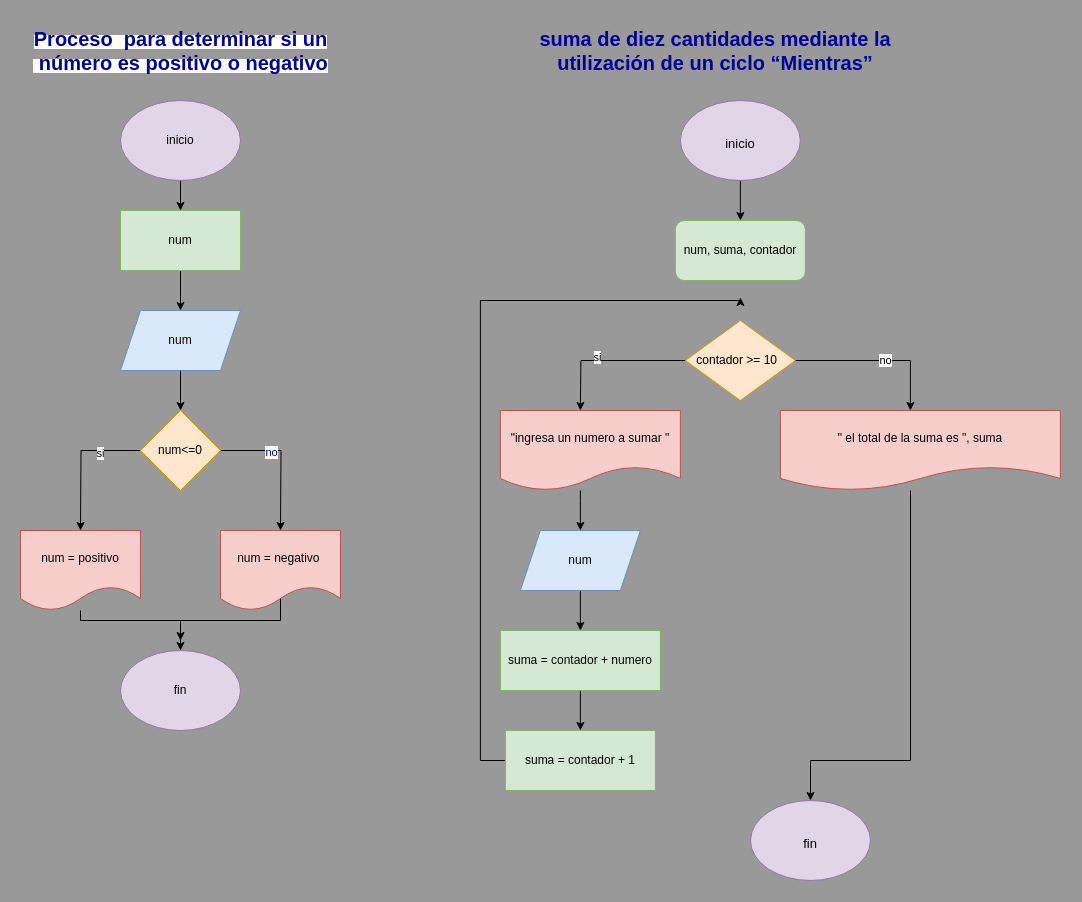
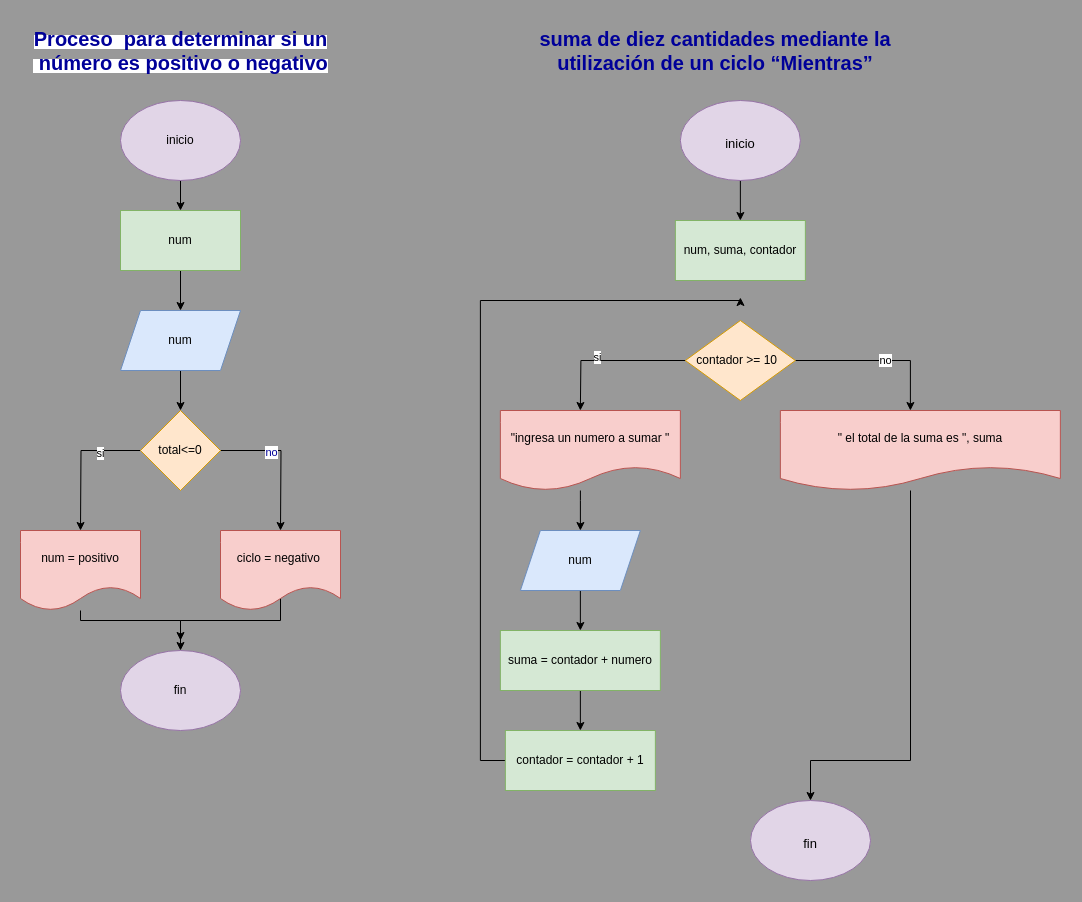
  <mxCell id="0" />
  <mxCell id="1" parent="0" />
  <mxCell id="2" value="" style="edgeStyle=orthogonalEdgeStyle;rounded=0;orthogonalLoop=1;jettySize=auto;html=1;" parent="1" source="3" target="5" edge="1"><mxGeometry relative="1" as="geometry" /></mxCell>
  <mxCell id="3" value="inicio" style="ellipse;whiteSpace=wrap;html=1;fillColor=#e1d5e7;strokeColor=#9673a6;" parent="1" vertex="1"><mxGeometry x="120" y="100" width="120" height="80" as="geometry" /></mxCell>
  <mxCell id="4" value="" style="edgeStyle=orthogonalEdgeStyle;rounded=0;orthogonalLoop=1;jettySize=auto;html=1;" parent="1" source="5" target="12" edge="1"><mxGeometry relative="1" as="geometry" /></mxCell>
  <mxCell id="5" value="num" style="rounded=0;whiteSpace=wrap;html=1;fillColor=#d5e8d4;strokeColor=#82b366;" parent="1" vertex="1"><mxGeometry x="120" y="210" width="120" height="60" as="geometry" /></mxCell>
  <mxCell id="6" style="edgeStyle=orthogonalEdgeStyle;rounded=0;orthogonalLoop=1;jettySize=auto;html=1;" parent="1" source="10" edge="1"><mxGeometry relative="1" as="geometry"><mxPoint x="80" y="530" as="targetPoint" /></mxGeometry></mxCell>
  <mxCell id="7" value="si" style="edgeLabel;html=1;align=center;verticalAlign=middle;resizable=0;points=[];" parent="6" vertex="1" connectable="0"><mxGeometry x="-0.414" y="2" relative="1" as="geometry"><mxPoint as="offset" /></mxGeometry></mxCell>
  <mxCell id="8" style="edgeStyle=orthogonalEdgeStyle;rounded=0;orthogonalLoop=1;jettySize=auto;html=1;" parent="1" source="10" edge="1"><mxGeometry relative="1" as="geometry"><mxPoint x="280" y="530" as="targetPoint" /></mxGeometry></mxCell>
  <mxCell id="9" value="no" style="edgeLabel;html=1;align=center;verticalAlign=middle;resizable=0;points=[];fontColor=#000099;" parent="8" vertex="1" connectable="0"><mxGeometry x="-0.286" y="-1" relative="1" as="geometry"><mxPoint as="offset" /></mxGeometry></mxCell>
- <mxCell id="10" value="num&amp;lt;=0" style="rhombus;whiteSpace=wrap;html=1;fillColor=#ffe6cc;strokeColor=#d79b00;" parent="1" vertex="1"><mxGeometry x="140" y="410" width="80" height="80" as="geometry" /></mxCell>
+ <mxCell id="10" value="total&amp;lt;=0" style="rhombus;whiteSpace=wrap;html=1;fillColor=#ffe6cc;strokeColor=#d79b00;" parent="1" vertex="1"><mxGeometry x="140" y="410" width="80" height="80" as="geometry" /></mxCell>
  <mxCell id="11" value="" style="edgeStyle=orthogonalEdgeStyle;rounded=0;orthogonalLoop=1;jettySize=auto;html=1;" parent="1" source="12" target="10" edge="1"><mxGeometry relative="1" as="geometry" /></mxCell>
  <mxCell id="12" value="num" style="shape=parallelogram;perimeter=parallelogramPerimeter;whiteSpace=wrap;html=1;fixedSize=1;fillColor=#dae8fc;strokeColor=#6c8ebf;" parent="1" vertex="1"><mxGeometry x="120" y="310" width="120" height="60" as="geometry" /></mxCell>
  <mxCell id="13" style="edgeStyle=orthogonalEdgeStyle;rounded=0;orthogonalLoop=1;jettySize=auto;html=1;entryX=0.5;entryY=0;entryDx=0;entryDy=0;" parent="1" target="14" edge="1"><mxGeometry relative="1" as="geometry"><mxPoint x="280" y="590" as="sourcePoint" /><Array as="points"><mxPoint x="280" y="620" /><mxPoint x="180" y="620" /></Array></mxGeometry></mxCell>
  <mxCell id="14" value="fin" style="ellipse;whiteSpace=wrap;html=1;fillColor=#e1d5e7;strokeColor=#9673a6;" parent="1" vertex="1"><mxGeometry x="120" y="650" width="120" height="80" as="geometry" /></mxCell>
  <mxCell id="15" style="edgeStyle=orthogonalEdgeStyle;rounded=0;orthogonalLoop=1;jettySize=auto;html=1;" parent="1" source="16" edge="1"><mxGeometry relative="1" as="geometry"><mxPoint x="180" y="640" as="targetPoint" /><Array as="points"><mxPoint x="80" y="620" /><mxPoint x="180" y="620" /></Array></mxGeometry></mxCell>
  <mxCell id="16" value="num = positivo" style="shape=document;whiteSpace=wrap;html=1;boundedLbl=1;fillColor=#f8cecc;strokeColor=#b85450;" parent="1" vertex="1"><mxGeometry x="20" y="530" width="120" height="80" as="geometry" /></mxCell>
- <mxCell id="17" value="num = negativo&amp;nbsp;" style="shape=document;whiteSpace=wrap;html=1;boundedLbl=1;fillColor=#f8cecc;strokeColor=#b85450;" parent="1" vertex="1"><mxGeometry x="220" y="530" width="120" height="80" as="geometry" /></mxCell>
+ <mxCell id="17" value="ciclo = negativo&amp;nbsp;" style="shape=document;whiteSpace=wrap;html=1;boundedLbl=1;fillColor=#f8cecc;strokeColor=#b85450;" parent="1" vertex="1"><mxGeometry x="220" y="530" width="120" height="80" as="geometry" /></mxCell>
  <mxCell id="18" value="&lt;span style=&quot;font-family: &amp;quot;Century Gothic&amp;quot;, Arial, Helvetica, sans-serif; text-align: left; background-color: rgb(255, 255, 255);&quot;&gt;&lt;font color=&quot;#000099&quot; style=&quot;font-size: 20px;&quot;&gt;&lt;b style=&quot;&quot;&gt;Proceso&amp;nbsp; para determinar si un&lt;br&gt;&amp;nbsp;número es positivo o negativo&lt;/b&gt;&lt;/font&gt;&lt;/span&gt;" style="text;html=1;align=center;verticalAlign=middle;resizable=0;points=[];autosize=1;strokeColor=none;fillColor=none;" parent="1" vertex="1"><mxGeometry x="20" y="20" width="320" height="60" as="geometry" /></mxCell>
  <mxCell id="19" value="" style="edgeStyle=orthogonalEdgeStyle;rounded=0;orthogonalLoop=1;jettySize=auto;html=1;fontColor=#000099;" parent="1" source="20" target="21" edge="1"><mxGeometry relative="1" as="geometry" /></mxCell>
  <mxCell id="20" value="&lt;font style=&quot;font-size: 13px;&quot;&gt;inicio&lt;/font&gt;" style="ellipse;whiteSpace=wrap;html=1;fontSize=20;fillColor=#e1d5e7;strokeColor=#9673a6;" parent="1" vertex="1"><mxGeometry x="679.86" y="100" width="120" height="80" as="geometry" /></mxCell>
- <mxCell id="21" value="num, suma, contador" style="whiteSpace=wrap;html=1;fillColor=#d5e8d4;strokeColor=#82b366;rounded=1;" parent="1" vertex="1"><mxGeometry x="674.86" y="220" width="130" height="60" as="geometry" /></mxCell>
+ <mxCell id="21" value="num, suma, contador" style="rounded=0;whiteSpace=wrap;html=1;fillColor=#d5e8d4;strokeColor=#82b366;" parent="1" vertex="1"><mxGeometry x="674.86" y="220" width="130" height="60" as="geometry" /></mxCell>
  <mxCell id="22" style="edgeStyle=orthogonalEdgeStyle;rounded=0;orthogonalLoop=1;jettySize=auto;html=1;fontColor=#000000;" parent="1" source="26" edge="1"><mxGeometry relative="1" as="geometry"><mxPoint x="579.86" y="410" as="targetPoint" /></mxGeometry></mxCell>
  <mxCell id="23" value="si" style="edgeLabel;html=1;align=center;verticalAlign=middle;resizable=0;points=[];fontColor=#000000;" parent="22" vertex="1" connectable="0"><mxGeometry x="0.136" y="-4" relative="1" as="geometry"><mxPoint as="offset" /></mxGeometry></mxCell>
  <mxCell id="24" style="edgeStyle=orthogonalEdgeStyle;rounded=0;orthogonalLoop=1;jettySize=auto;html=1;fontColor=#000000;" parent="1" source="26" target="36" edge="1"><mxGeometry relative="1" as="geometry"><Array as="points"><mxPoint x="909.86" y="360" /></Array></mxGeometry></mxCell>
  <mxCell id="25" value="no" style="edgeLabel;html=1;align=center;verticalAlign=middle;resizable=0;points=[];fontColor=#000000;" parent="24" vertex="1" connectable="0"><mxGeometry x="0.091" y="1" relative="1" as="geometry"><mxPoint as="offset" /></mxGeometry></mxCell>
  <mxCell id="26" value="contador&amp;nbsp;&amp;gt;= 10&amp;nbsp;&amp;nbsp;" style="rhombus;whiteSpace=wrap;html=1;fillColor=#ffe6cc;strokeColor=#d79b00;" parent="1" vertex="1"><mxGeometry x="684.86" y="320" width="110" height="80" as="geometry" /></mxCell>
  <mxCell id="27" value="" style="edgeStyle=orthogonalEdgeStyle;rounded=0;orthogonalLoop=1;jettySize=auto;html=1;fontColor=#000000;" parent="1" source="28" target="30" edge="1"><mxGeometry relative="1" as="geometry"><Array as="points"><mxPoint x="579.86" y="500" /><mxPoint x="579.86" y="500" /></Array></mxGeometry></mxCell>
  <mxCell id="28" value="&lt;font color=&quot;#000000&quot;&gt;&quot;ingresa un numero a sumar &quot;&lt;/font&gt;" style="shape=document;whiteSpace=wrap;html=1;boundedLbl=1;fillColor=#f8cecc;strokeColor=#b85450;" parent="1" vertex="1"><mxGeometry x="499.86" y="410" width="180" height="80" as="geometry" /></mxCell>
  <mxCell id="29" value="" style="edgeStyle=orthogonalEdgeStyle;rounded=0;orthogonalLoop=1;jettySize=auto;html=1;fontColor=#000000;" parent="1" source="30" target="32" edge="1"><mxGeometry relative="1" as="geometry" /></mxCell>
  <mxCell id="30" value="num" style="shape=parallelogram;perimeter=parallelogramPerimeter;whiteSpace=wrap;html=1;fixedSize=1;fillColor=#dae8fc;strokeColor=#6c8ebf;" parent="1" vertex="1"><mxGeometry x="519.86" y="530" width="120" height="60" as="geometry" /></mxCell>
  <mxCell id="31" value="" style="edgeStyle=orthogonalEdgeStyle;rounded=0;orthogonalLoop=1;jettySize=auto;html=1;fontColor=#000000;" parent="1" source="32" target="34" edge="1"><mxGeometry relative="1" as="geometry" /></mxCell>
  <mxCell id="32" value="suma = contador + numero" style="rounded=0;whiteSpace=wrap;html=1;fillColor=#d5e8d4;strokeColor=#82b366;" parent="1" vertex="1"><mxGeometry x="499.86" y="630" width="160" height="60" as="geometry" /></mxCell>
  <mxCell id="33" style="edgeStyle=orthogonalEdgeStyle;rounded=0;orthogonalLoop=1;jettySize=auto;html=1;fontColor=#000000;" parent="1" source="34" edge="1"><mxGeometry relative="1" as="geometry"><mxPoint x="739.86" y="297" as="targetPoint" /><Array as="points"><mxPoint x="479.86" y="760" /><mxPoint x="479.86" y="300" /><mxPoint x="739.86" y="300" /></Array></mxGeometry></mxCell>
- <mxCell id="34" value="suma = contador + 1" style="rounded=0;whiteSpace=wrap;html=1;fillColor=#d5e8d4;strokeColor=#82b366;" parent="1" vertex="1"><mxGeometry x="504.86" y="730" width="150" height="60" as="geometry" /></mxCell>
+ <mxCell id="34" value="contador = contador + 1" style="rounded=0;whiteSpace=wrap;html=1;fillColor=#d5e8d4;strokeColor=#82b366;" parent="1" vertex="1"><mxGeometry x="504.86" y="730" width="150" height="60" as="geometry" /></mxCell>
  <mxCell id="35" style="edgeStyle=orthogonalEdgeStyle;rounded=0;orthogonalLoop=1;jettySize=auto;html=1;fontSize=13;fontColor=#000099;" edge="1" parent="1" source="36" target="38"><mxGeometry relative="1" as="geometry"><Array as="points"><mxPoint x="910" y="760" /><mxPoint x="810" y="760" /></Array></mxGeometry></mxCell>
  <mxCell id="36" value="&quot; el total de la suma es &quot;, suma" style="shape=document;whiteSpace=wrap;html=1;boundedLbl=1;fillColor=#f8cecc;strokeColor=#b85450;" parent="1" vertex="1"><mxGeometry x="779.86" y="410" width="280" height="80" as="geometry" /></mxCell>
  <mxCell id="37" value="&lt;font color=&quot;#000099&quot; style=&quot;font-size: 20px;&quot;&gt;&lt;b&gt;suma de diez cantidades mediante la utilización de un ciclo “Mientras”&lt;/b&gt;&lt;/font&gt;" style="text;whiteSpace=wrap;html=1;fontColor=#000000;align=center;" parent="1" vertex="1"><mxGeometry x="504.86" y="20" width="420" height="40" as="geometry" /></mxCell>
  <mxCell id="38" value="&lt;font style=&quot;font-size: 13px;&quot;&gt;fin&lt;/font&gt;" style="ellipse;whiteSpace=wrap;html=1;labelBackgroundColor=none;fontSize=20;fillColor=#e1d5e7;strokeColor=#9673a6;" vertex="1" parent="1"><mxGeometry x="750" y="800" width="120" height="80" as="geometry" /></mxCell>
